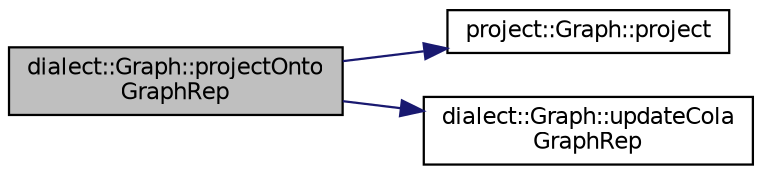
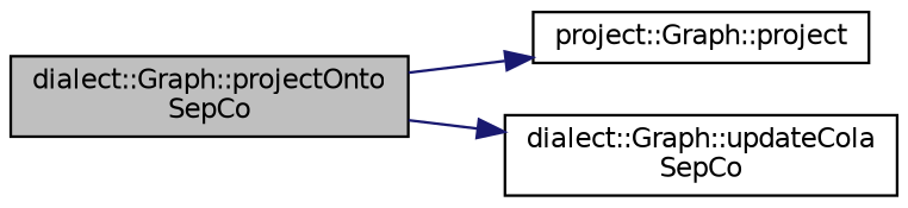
  digraph {
    rankdir=LR
    node [color=black fillcolor=white fontname=Helvetica fontsize=10 shape=record style=filled]
    edge [color=midnightblue fontname=Helvetica fontsize=10 labelfontname=Helvetica labelfontsize=10 style=solid]
-   n1 [fillcolor=grey75 fontcolor=black height=0.2 label="dialect::Graph::projectOnto\lGraphRep" width=0.4]
+   n1 [fillcolor=grey75 fontcolor=black height=0.2 label="dialect::Graph::projectOnto\lSepCo" width=0.4]
    n2 [height=0.2 label="project::Graph::project" width=0.4]
-   n3 [height=0.2 label="dialect::Graph::updateCola\lGraphRep" width=0.4]
+   n3 [height=0.2 label="dialect::Graph::updateCola\lSepCo" width=0.4]
    n1 -> n2
    n1 -> n3
  }
